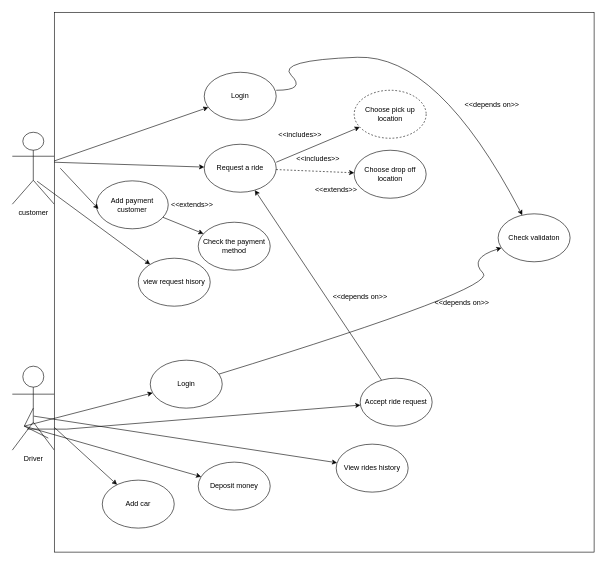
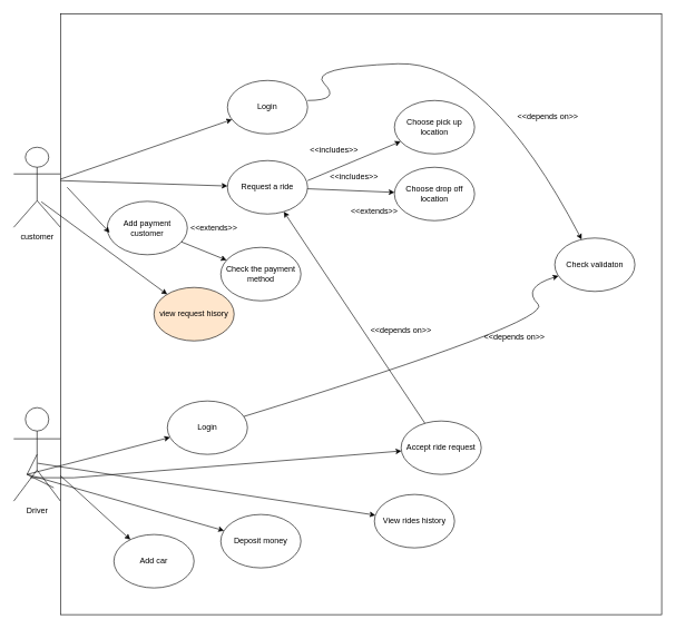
  <mxCell id="0" />
  <mxCell id="1" parent="0" />
  <mxCell id="2" value="customer&lt;br&gt;" style="shape=umlActor;verticalLabelPosition=bottom;verticalAlign=top;html=1;" vertex="1" parent="1"><mxGeometry x="20" y="220" width="70" height="120" as="geometry" /></mxCell>
  <mxCell id="3" value="Driver" style="shape=umlActor;verticalLabelPosition=bottom;verticalAlign=top;html=1;" vertex="1" parent="1"><mxGeometry x="20" y="610" width="70" height="140" as="geometry" /></mxCell>
  <mxCell id="4" value="" style="whiteSpace=wrap;html=1;aspect=fixed;" vertex="1" parent="1"><mxGeometry x="90" y="20" width="900" height="900" as="geometry" /></mxCell>
  <mxCell id="5" value="Login" style="ellipse;whiteSpace=wrap;html=1;" vertex="1" parent="1"><mxGeometry x="340" y="120" width="120" height="80" as="geometry" /></mxCell>
  <mxCell id="6" value="Request a ride" style="ellipse;whiteSpace=wrap;html=1;" vertex="1" parent="1"><mxGeometry x="340" width="120" height="80" as="geometry" y="240" /></mxCell>
  <mxCell id="7" value="Add payment customer" style="ellipse;whiteSpace=wrap;html=1;" vertex="1" parent="1"><mxGeometry x="160" y="301" width="120" height="80" as="geometry" /></mxCell>
  <mxCell id="8" value="" style="endArrow=classic;html=1;rounded=0;" edge="1" parent="1" source="2" target="5"><mxGeometry width="50" height="50" relative="1" as="geometry"><mxPoint x="180" y="290" as="sourcePoint" /><mxPoint x="230" as="targetPoint" y="240" /></mxGeometry></mxCell>
  <mxCell id="9" value="" style="endArrow=classic;html=1;rounded=0;" edge="1" parent="1" target="6"><mxGeometry width="50" height="50" relative="1" as="geometry"><mxPoint x="90" y="270" as="sourcePoint" /><mxPoint x="357" y="189" as="targetPoint" /><Array as="points" /></mxGeometry></mxCell>
  <mxCell id="10" value="" style="endArrow=classic;html=1;rounded=0;entryX=0.03;entryY=0.586;entryDx=0;entryDy=0;entryPerimeter=0;" edge="1" parent="1" target="7"><mxGeometry width="50" height="50" relative="1" as="geometry"><mxPoint x="100" y="280" as="sourcePoint" /><mxPoint x="350" y="288" as="targetPoint" /><Array as="points" /></mxGeometry></mxCell>
- <mxCell id="11" value="Choose pick up location" style="ellipse;whiteSpace=wrap;html=1;dashed=1;" vertex="1" parent="1"><mxGeometry x="590" y="150" width="120" height="80" as="geometry" /></mxCell>
+ <mxCell id="11" value="Choose pick up location" style="ellipse;whiteSpace=wrap;html=1;" vertex="1" parent="1"><mxGeometry x="590" y="150" width="120" height="80" as="geometry" /></mxCell>
  <mxCell id="12" value="Choose drop off location" style="ellipse;whiteSpace=wrap;html=1;" vertex="1" parent="1"><mxGeometry x="590" y="250" width="120" height="80" as="geometry" /></mxCell>
  <mxCell id="13" value="" style="endArrow=classic;html=1;rounded=0;" edge="1" parent="1" target="11"><mxGeometry width="50" height="50" relative="1" as="geometry"><mxPoint x="460" y="270" as="sourcePoint" /><mxPoint x="510" y="220" as="targetPoint" /><Array as="points" /></mxGeometry></mxCell>
- <mxCell id="14" value="" style="endArrow=classic;html=1;rounded=0;dashed=1;" edge="1" parent="1" source="6" target="12"><mxGeometry width="50" height="50" relative="1" as="geometry"><mxPoint x="490" y="300" as="sourcePoint" /><mxPoint x="540" y="250" as="targetPoint" /></mxGeometry></mxCell>
+ <mxCell id="14" value="" style="endArrow=classic;html=1;rounded=0;" edge="1" parent="1" source="6" target="12"><mxGeometry width="50" height="50" relative="1" as="geometry"><mxPoint x="490" y="300" as="sourcePoint" /><mxPoint x="540" y="250" as="targetPoint" /></mxGeometry></mxCell>
  <mxCell id="15" value="Login" style="ellipse;whiteSpace=wrap;html=1;" vertex="1" parent="1"><mxGeometry x="250" y="600" width="120" height="80" as="geometry" /></mxCell>
  <mxCell id="16" value="Accept ride request" style="ellipse;whiteSpace=wrap;html=1;" vertex="1" parent="1"><mxGeometry x="600" y="630" width="120" height="80" as="geometry" /></mxCell>
  <mxCell id="17" value="Deposit money" style="ellipse;whiteSpace=wrap;html=1;" vertex="1" parent="1"><mxGeometry x="330" y="770" width="120" height="80" as="geometry" /></mxCell>
  <mxCell id="18" value="" style="endArrow=classic;html=1;rounded=0;exitX=0.5;exitY=0.5;exitDx=0;exitDy=0;exitPerimeter=0;" edge="1" parent="1" source="3" target="15"><mxGeometry width="50" height="50" relative="1" as="geometry"><mxPoint x="200" y="680" as="sourcePoint" /><mxPoint x="250" y="630" as="targetPoint" /><Array as="points"><mxPoint x="40" y="710" /></Array></mxGeometry></mxCell>
  <mxCell id="19" value="" style="endArrow=classic;html=1;rounded=0;exitX=0.35;exitY=0.749;exitDx=0;exitDy=0;exitPerimeter=0;" edge="1" parent="1" source="3" target="16"><mxGeometry width="50" height="50" relative="1" as="geometry"><mxPoint x="240" y="750" as="sourcePoint" /><mxPoint x="290" y="700" as="targetPoint" /><Array as="points"><mxPoint x="110" y="715" /></Array></mxGeometry></mxCell>
  <mxCell id="20" value="" style="endArrow=classic;html=1;rounded=0;exitX=0.857;exitY=0.857;exitDx=0;exitDy=0;exitPerimeter=0;" edge="1" parent="1" source="3" target="17"><mxGeometry width="50" height="50" relative="1" as="geometry"><mxPoint x="170" y="830" as="sourcePoint" /><mxPoint x="220" y="780" as="targetPoint" /><Array as="points"><mxPoint x="40" y="710" /></Array></mxGeometry></mxCell>
  <mxCell id="21" value="&amp;lt;&amp;lt;includes&amp;gt;&amp;gt;" style="text;html=1;strokeColor=none;fillColor=none;align=center;verticalAlign=middle;whiteSpace=wrap;rounded=0;" vertex="1" parent="1"><mxGeometry x="470" y="210" width="60" height="30" as="geometry" /></mxCell>
  <mxCell id="22" value="&amp;lt;&amp;lt;includes&amp;gt;&amp;gt;" style="text;html=1;strokeColor=none;fillColor=none;align=center;verticalAlign=middle;whiteSpace=wrap;rounded=0;" vertex="1" parent="1"><mxGeometry x="500" y="250" width="60" height="30" as="geometry" /></mxCell>
  <mxCell id="23" value="" style="endArrow=classic;html=1;rounded=0;" edge="1" parent="1" source="16" target="6"><mxGeometry width="50" height="50" relative="1" as="geometry"><mxPoint x="690" y="510" as="sourcePoint" /><mxPoint x="740" y="460" as="targetPoint" /></mxGeometry></mxCell>
  <mxCell id="24" value="Check the payment method" style="ellipse;whiteSpace=wrap;html=1;" vertex="1" parent="1"><mxGeometry x="330" y="370" width="120" height="80" as="geometry" /></mxCell>
  <mxCell id="25" value="" style="endArrow=classic;html=1;rounded=0;" edge="1" parent="1" source="7" target="24"><mxGeometry width="50" height="50" relative="1" as="geometry"><mxPoint x="290" y="480" as="sourcePoint" /><mxPoint x="340" y="430" as="targetPoint" /></mxGeometry></mxCell>
  <mxCell id="26" value="&amp;lt;&amp;lt;extends&amp;gt;&amp;gt;" style="text;html=1;strokeColor=none;fillColor=none;align=center;verticalAlign=middle;whiteSpace=wrap;rounded=0;" vertex="1" parent="1"><mxGeometry x="290" y="326" width="60" height="30" as="geometry" /></mxCell>
  <mxCell id="27" value="&amp;lt;&amp;lt;extends&amp;gt;&amp;gt;" style="text;html=1;strokeColor=none;fillColor=none;align=center;verticalAlign=middle;whiteSpace=wrap;rounded=0;" vertex="1" parent="1"><mxGeometry x="530" y="301" width="60" height="30" as="geometry" /></mxCell>
  <mxCell id="28" value="Add car" style="ellipse;whiteSpace=wrap;html=1;" vertex="1" parent="1"><mxGeometry x="170" y="800" width="120" height="80" as="geometry" /></mxCell>
  <mxCell id="29" value="" style="endArrow=classic;html=1;rounded=0;" edge="1" parent="1" source="3" target="28"><mxGeometry width="50" height="50" relative="1" as="geometry"><mxPoint x="110" y="800" as="sourcePoint" /><mxPoint x="160" y="750" as="targetPoint" /></mxGeometry></mxCell>
  <mxCell id="30" value="" style="endArrow=classic;html=1;rounded=0;exitX=0.592;exitY=0.681;exitDx=0;exitDy=0;exitPerimeter=0;" edge="1" parent="1" source="2" target="31"><mxGeometry width="50" height="50" relative="1" as="geometry"><mxPoint x="170" y="450" as="sourcePoint" /><mxPoint x="130" y="327" as="targetPoint" /></mxGeometry></mxCell>
- <mxCell id="31" value="view request hisory" style="ellipse;whiteSpace=wrap;html=1;" vertex="1" parent="1"><mxGeometry x="230" y="430" width="120" height="80" as="geometry" /></mxCell>
+ <mxCell id="31" value="view request hisory" style="ellipse;whiteSpace=wrap;html=1;fillColor=#ffe6cc;" vertex="1" parent="1"><mxGeometry x="230" y="430" width="120" height="80" as="geometry" /></mxCell>
  <mxCell id="32" value="View rides history" style="ellipse;whiteSpace=wrap;html=1;" vertex="1" parent="1"><mxGeometry x="560" y="740" width="120" height="80" as="geometry" /></mxCell>
  <mxCell id="33" value="" style="endArrow=classic;html=1;rounded=0;exitX=0.512;exitY=0.595;exitDx=0;exitDy=0;exitPerimeter=0;" edge="1" parent="1" source="3" target="32"><mxGeometry width="50" height="50" relative="1" as="geometry"><mxPoint x="460" y="780" as="sourcePoint" /><mxPoint x="510" y="730" as="targetPoint" /></mxGeometry></mxCell>
  <mxCell id="34" value="&amp;lt;&amp;lt;depends on&amp;gt;&amp;gt;" style="text;html=1;strokeColor=none;fillColor=none;align=center;verticalAlign=middle;whiteSpace=wrap;rounded=0;" vertex="1" parent="1"><mxGeometry x="540" y="480" width="120" height="30" as="geometry" /></mxCell>
  <mxCell id="35" value="Check validaton" style="ellipse;whiteSpace=wrap;html=1;" vertex="1" parent="1"><mxGeometry x="830" y="356" width="120" height="80" as="geometry" /></mxCell>
  <mxCell id="36" value="" style="curved=1;endArrow=classic;html=1;rounded=0;" edge="1" parent="1" target="35"><mxGeometry width="50" height="50" relative="1" as="geometry"><mxPoint x="460" y="150" as="sourcePoint" /><mxPoint x="510" y="100" as="targetPoint" /><Array as="points"><mxPoint x="510" y="150" /><mxPoint x="460" y="100" /><mxPoint x="730" y="90" /></Array></mxGeometry></mxCell>
  <mxCell id="37" value="" style="curved=1;endArrow=classic;html=1;rounded=0;" edge="1" parent="1" source="15" target="35"><mxGeometry width="50" height="50" relative="1" as="geometry"><mxPoint x="780" y="480" as="sourcePoint" /><mxPoint x="830" y="430" as="targetPoint" /><Array as="points"><mxPoint x="830" y="480" /><mxPoint x="780" y="430" /></Array></mxGeometry></mxCell>
  <mxCell id="38" value="&amp;lt;&amp;lt;depends on&amp;gt;&amp;gt;" style="text;html=1;strokeColor=none;fillColor=none;align=center;verticalAlign=middle;whiteSpace=wrap;rounded=0;" vertex="1" parent="1"><mxGeometry x="760" y="160" width="120" height="30" as="geometry" /></mxCell>
  <mxCell id="39" value="&amp;lt;&amp;lt;depends on&amp;gt;&amp;gt;" style="text;html=1;strokeColor=none;fillColor=none;align=center;verticalAlign=middle;whiteSpace=wrap;rounded=0;" vertex="1" parent="1"><mxGeometry x="710" y="490" width="120" height="30" as="geometry" /></mxCell>
